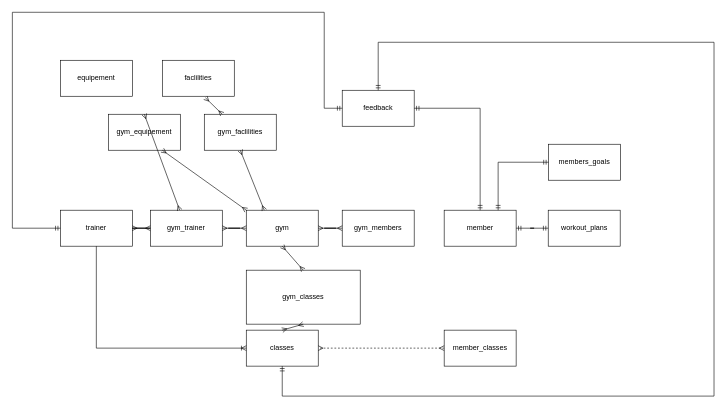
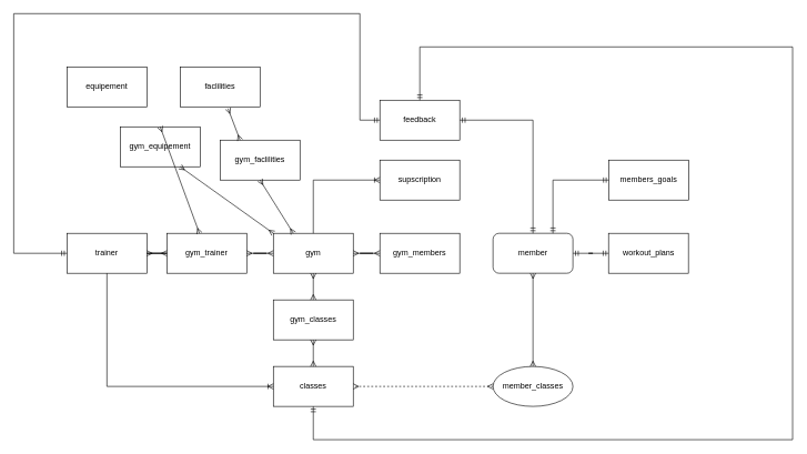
  <mxCell id="0" />
  <mxCell id="1" parent="0" />
  <mxCell id="2" value="workout_plans" style="rounded=0;whiteSpace=wrap;html=1;" vertex="1" parent="1"><mxGeometry x="913.5" y="350" width="120" height="60" as="geometry" /></mxCell>
  <mxCell id="3" value="feedback" style="rounded=0;whiteSpace=wrap;html=1;" vertex="1" parent="1"><mxGeometry x="570" y="150" width="120" height="60" as="geometry" /></mxCell>
  <mxCell id="4" value="gym" style="rounded=0;whiteSpace=wrap;html=1;" vertex="1" parent="1"><mxGeometry x="410" y="350" width="120" height="60" as="geometry" /></mxCell>
- <mxCell id="6" value="member" style="rounded=0;whiteSpace=wrap;html=1;" vertex="1" parent="1"><mxGeometry x="740" y="350" width="120" height="60" as="geometry" /></mxCell>
+ <mxCell id="5" value="supscription" style="rounded=0;whiteSpace=wrap;html=1;" vertex="1" parent="1"><mxGeometry x="570" y="240" width="120" height="60" as="geometry" /></mxCell>
+ <mxCell id="6" value="member" style="whiteSpace=wrap;html=1;rounded=1;" vertex="1" parent="1"><mxGeometry x="740" y="350" width="120" height="60" as="geometry" /></mxCell>
  <mxCell id="7" value="equipement" style="rounded=0;whiteSpace=wrap;html=1;" vertex="1" parent="1"><mxGeometry x="100" y="100" width="120" height="60" as="geometry" /></mxCell>
  <mxCell id="8" value="trainer" style="rounded=0;whiteSpace=wrap;html=1;" vertex="1" parent="1"><mxGeometry x="100" y="350" width="120" height="60" as="geometry" /></mxCell>
  <mxCell id="9" value="faclilities" style="rounded=0;whiteSpace=wrap;html=1;" vertex="1" parent="1"><mxGeometry x="270" y="100" width="120" height="60" as="geometry" /></mxCell>
  <mxCell id="10" value="members_goals" style="rounded=0;whiteSpace=wrap;html=1;" vertex="1" parent="1"><mxGeometry x="914" y="240" width="120" height="60" as="geometry" /></mxCell>
  <mxCell id="11" value="classes" style="rounded=0;whiteSpace=wrap;html=1;" vertex="1" parent="1"><mxGeometry x="410" y="550" width="120" height="60" as="geometry" /></mxCell>
- <mxCell id="12" value="gym_classes" style="rounded=0;whiteSpace=wrap;html=1;" vertex="1" parent="1"><mxGeometry x="410" y="450" width="190" height="90" as="geometry" /></mxCell>
+ <mxCell id="12" value="gym_classes" style="rounded=0;whiteSpace=wrap;html=1;" vertex="1" parent="1"><mxGeometry x="410" y="450" width="120" height="60" as="geometry" /></mxCell>
  <mxCell id="13" value="gym_trainer" style="rounded=0;whiteSpace=wrap;html=1;" vertex="1" parent="1"><mxGeometry x="250" y="350" width="120" height="60" as="geometry" /></mxCell>
  <mxCell id="14" value="gym_members" style="rounded=0;whiteSpace=wrap;html=1;" vertex="1" parent="1"><mxGeometry x="570" y="350" width="120" height="60" as="geometry" /></mxCell>
- <mxCell id="15" value="member_classes" style="rounded=0;whiteSpace=wrap;html=1;" vertex="1" parent="1"><mxGeometry x="740" y="550" width="120" height="60" as="geometry" /></mxCell>
+ <mxCell id="15" value="member_classes" style="ellipse;whiteSpace=wrap;html=1;" vertex="1" parent="1"><mxGeometry x="740" y="550" width="120" height="60" as="geometry" /></mxCell>
  <mxCell id="16" value="" style="edgeStyle=entityRelationEdgeStyle;fontSize=12;html=1;endArrow=ERmany;startArrow=ERmany;rounded=0;entryX=1;entryY=0.5;entryDx=0;entryDy=0;exitX=0;exitY=0.5;exitDx=0;exitDy=0;" edge="1" parent="1" source="14" target="4"><mxGeometry width="100" height="100" relative="1" as="geometry"><mxPoint x="500" y="520" as="sourcePoint" /><mxPoint x="600" y="420" as="targetPoint" /></mxGeometry></mxCell>
  <mxCell id="17" value="" style="edgeStyle=entityRelationEdgeStyle;fontSize=12;html=1;endArrow=ERmany;startArrow=ERmany;rounded=0;entryX=1;entryY=0.5;entryDx=0;entryDy=0;exitX=0;exitY=0.5;exitDx=0;exitDy=0;" edge="1" parent="1" source="4" target="13"><mxGeometry width="100" height="100" relative="1" as="geometry"><mxPoint x="410" y="390" as="sourcePoint" /><mxPoint x="550" y="400" as="targetPoint" /></mxGeometry></mxCell>
  <mxCell id="18" value="" style="edgeStyle=entityRelationEdgeStyle;fontSize=12;html=1;endArrow=ERmany;startArrow=ERmany;rounded=0;entryX=1;entryY=0.5;entryDx=0;entryDy=0;exitX=0;exitY=0.5;exitDx=0;exitDy=0;" edge="1" parent="1" source="13" target="8"><mxGeometry width="100" height="100" relative="1" as="geometry"><mxPoint x="600" y="410" as="sourcePoint" /><mxPoint x="560" y="410" as="targetPoint" /></mxGeometry></mxCell>
  <mxCell id="19" value="" style="fontSize=12;html=1;endArrow=ERmany;startArrow=ERmany;rounded=0;entryX=0.5;entryY=1;entryDx=0;entryDy=0;exitX=0.5;exitY=0;exitDx=0;exitDy=0;" edge="1" parent="1" source="12" target="4"><mxGeometry width="100" height="100" relative="1" as="geometry"><mxPoint x="610" y="420" as="sourcePoint" /><mxPoint x="570" y="420" as="targetPoint" /></mxGeometry></mxCell>
  <mxCell id="20" value="" style="fontSize=12;html=1;endArrow=ERmany;startArrow=ERmany;rounded=0;exitX=0.5;exitY=0;exitDx=0;exitDy=0;entryX=0.5;entryY=1;entryDx=0;entryDy=0;" edge="1" parent="1" source="11" target="12"><mxGeometry width="100" height="100" relative="1" as="geometry"><mxPoint x="469.5" y="550" as="sourcePoint" /><mxPoint x="470" y="510" as="targetPoint" /></mxGeometry></mxCell>
  <mxCell id="21" value="" style="edgeStyle=orthogonalEdgeStyle;fontSize=12;html=1;endArrow=ERoneToMany;rounded=0;exitX=0.5;exitY=1;exitDx=0;exitDy=0;entryX=0;entryY=0.5;entryDx=0;entryDy=0;" edge="1" parent="1" source="8" target="11"><mxGeometry width="100" height="100" relative="1" as="geometry"><mxPoint x="180" y="640" as="sourcePoint" /><mxPoint x="280" y="540" as="targetPoint" /></mxGeometry></mxCell>
  <mxCell id="22" value="" style="edgeStyle=entityRelationEdgeStyle;fontSize=12;html=1;endArrow=ERmandOne;startArrow=ERmandOne;rounded=0;exitX=1;exitY=0.5;exitDx=0;exitDy=0;entryX=0;entryY=0.5;entryDx=0;entryDy=0;" edge="1" parent="1" source="6" target="2"><mxGeometry width="100" height="100" relative="1" as="geometry"><mxPoint x="770" as="sourcePoint" y="320" /><mxPoint x="870" y="220" as="targetPoint" /></mxGeometry></mxCell>
  <mxCell id="23" value="" style="edgeStyle=orthogonalEdgeStyle;fontSize=12;html=1;endArrow=ERmandOne;startArrow=ERmandOne;rounded=0;exitX=0.75;exitY=0;exitDx=0;exitDy=0;entryX=0;entryY=0.5;entryDx=0;entryDy=0;" edge="1" parent="1" source="6" target="10"><mxGeometry width="100" height="100" relative="1" as="geometry"><mxPoint x="840" y="280" as="sourcePoint" /><mxPoint x="894" y="280" as="targetPoint" /></mxGeometry></mxCell>
+ <mxCell id="24" value="" style="fontSize=12;html=1;endArrow=ERmany;startArrow=ERmany;rounded=0;entryX=0.5;entryY=1;entryDx=0;entryDy=0;exitX=0.5;exitY=0;exitDx=0;exitDy=0;" edge="1" parent="1" source="15" target="6"><mxGeometry width="100" height="100" relative="1" as="geometry"><mxPoint x="260" y="390" as="sourcePoint" /><mxPoint x="230" y="390" as="targetPoint" /></mxGeometry></mxCell>
  <mxCell id="25" value="" style="fontSize=12;html=1;endArrow=ERmany;startArrow=ERmany;rounded=0;entryX=1;entryY=0.5;entryDx=0;entryDy=0;exitX=0;exitY=0.5;exitDx=0;exitDy=0;dashed=1;" edge="1" parent="1" source="15" target="11"><mxGeometry width="100" height="100" relative="1" as="geometry"><mxPoint x="810" y="560" as="sourcePoint" /><mxPoint x="810" y="420" as="targetPoint" /></mxGeometry></mxCell>
- <mxCell id="27" value="gym_faclilities" style="rounded=0;whiteSpace=wrap;html=1;" vertex="1" parent="1"><mxGeometry x="340" y="190" width="120" height="60" as="geometry" /></mxCell>
+ <mxCell id="26" value="" style="edgeStyle=orthogonalEdgeStyle;fontSize=12;html=1;endArrow=ERoneToMany;rounded=0;exitX=0.5;exitY=0;exitDx=0;exitDy=0;entryX=0;entryY=0.5;entryDx=0;entryDy=0;" edge="1" parent="1" source="4" target="5"><mxGeometry width="100" height="100" relative="1" as="geometry"><mxPoint x="489.47" y="470" as="sourcePoint" /><mxPoint x="739.47" y="640" as="targetPoint" /></mxGeometry></mxCell>
+ <mxCell id="27" value="gym_faclilities" style="rounded=0;whiteSpace=wrap;html=1;" vertex="1" parent="1"><mxGeometry x="330" y="210" width="120" height="60" as="geometry" /></mxCell>
  <mxCell id="28" value="gym_equipement" style="rounded=0;whiteSpace=wrap;html=1;" vertex="1" parent="1"><mxGeometry x="180" y="190" width="120" height="60" as="geometry" /></mxCell>
  <mxCell id="29" value="" style="fontSize=12;html=1;endArrow=ERmany;startArrow=ERmany;rounded=0;entryX=0.5;entryY=1;entryDx=0;entryDy=0;exitX=0.25;exitY=0;exitDx=0;exitDy=0;" edge="1" parent="1" source="4" target="27"><mxGeometry width="100" height="100" relative="1" as="geometry"><mxPoint x="810" y="560" as="sourcePoint" /><mxPoint x="810" y="420" as="targetPoint" /></mxGeometry></mxCell>
  <mxCell id="30" value="" style="fontSize=12;html=1;endArrow=ERmany;startArrow=ERmany;rounded=0;entryX=0.599;entryY=1.042;entryDx=0;entryDy=0;exitX=0.25;exitY=0;exitDx=0;exitDy=0;entryPerimeter=0;" edge="1" parent="1" source="27" target="9"><mxGeometry width="100" height="100" relative="1" as="geometry"><mxPoint x="450" y="360" as="sourcePoint" /><mxPoint x="410" y="260" as="targetPoint" /></mxGeometry></mxCell>
  <mxCell id="31" value="" style="fontSize=12;html=1;endArrow=ERmany;startArrow=ERmany;rounded=0;exitX=0.5;exitY=0;exitDx=0;exitDy=0;" edge="1" parent="1" source="28" target="13"><mxGeometry width="100" height="100" relative="1" as="geometry"><mxPoint x="380" y="200" as="sourcePoint" /><mxPoint x="352" y="173" as="targetPoint" /></mxGeometry></mxCell>
  <mxCell id="32" value="" style="fontSize=12;html=1;endArrow=ERmany;startArrow=ERmany;rounded=0;entryX=0.75;entryY=1;entryDx=0;entryDy=0;exitX=0;exitY=0;exitDx=0;exitDy=0;" edge="1" parent="1" source="4" target="28"><mxGeometry width="100" height="100" relative="1" as="geometry"><mxPoint x="250" y="200" as="sourcePoint" /><mxPoint x="170" y="170" as="targetPoint" /></mxGeometry></mxCell>
  <mxCell id="33" value="" style="edgeStyle=orthogonalEdgeStyle;fontSize=12;html=1;endArrow=ERmandOne;startArrow=ERmandOne;rounded=0;entryX=0.5;entryY=0;entryDx=0;entryDy=0;exitX=1;exitY=0.5;exitDx=0;exitDy=0;" edge="1" parent="1" source="3" target="6"><mxGeometry width="100" height="100" relative="1" as="geometry"><mxPoint x="610" y="390" as="sourcePoint" /><mxPoint x="710" y="290" as="targetPoint" /></mxGeometry></mxCell>
  <mxCell id="34" value="" style="edgeStyle=orthogonalEdgeStyle;fontSize=12;html=1;endArrow=ERmandOne;startArrow=ERmandOne;rounded=0;exitX=0;exitY=0.5;exitDx=0;exitDy=0;entryX=0;entryY=0.5;entryDx=0;entryDy=0;" edge="1" parent="1" source="8" target="3"><mxGeometry width="100" height="100" relative="1" as="geometry"><mxPoint x="700" y="190" as="sourcePoint" /><mxPoint x="590" y="140" as="targetPoint" /><Array as="points"><mxPoint x="20" y="380" /><mxPoint x="20" y="20" /><mxPoint x="540" y="20" /><mxPoint x="540" y="180" /></Array></mxGeometry></mxCell>
  <mxCell id="35" value="" style="edgeStyle=orthogonalEdgeStyle;fontSize=12;html=1;endArrow=ERmandOne;startArrow=ERmandOne;rounded=0;entryX=0.5;entryY=1;entryDx=0;entryDy=0;exitX=0.5;exitY=0;exitDx=0;exitDy=0;" edge="1" parent="1" source="3" target="11"><mxGeometry width="100" height="100" relative="1" as="geometry"><mxPoint x="710" y="200" as="sourcePoint" /><mxPoint x="820" y="370" as="targetPoint" /><Array as="points"><mxPoint x="630" y="70" /><mxPoint x="1190" y="70" /><mxPoint x="1190" y="660" /><mxPoint x="470" y="660" /></Array></mxGeometry></mxCell>
